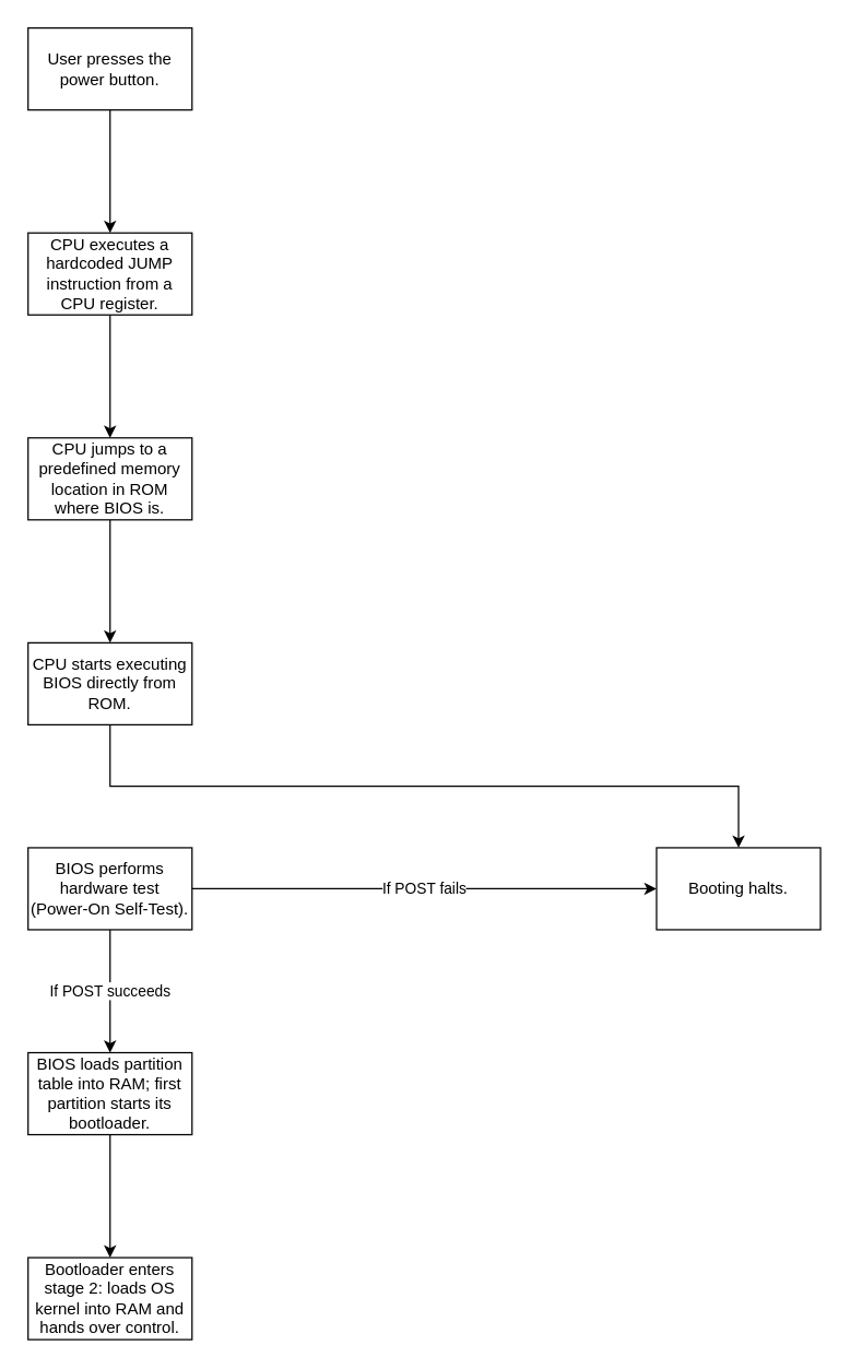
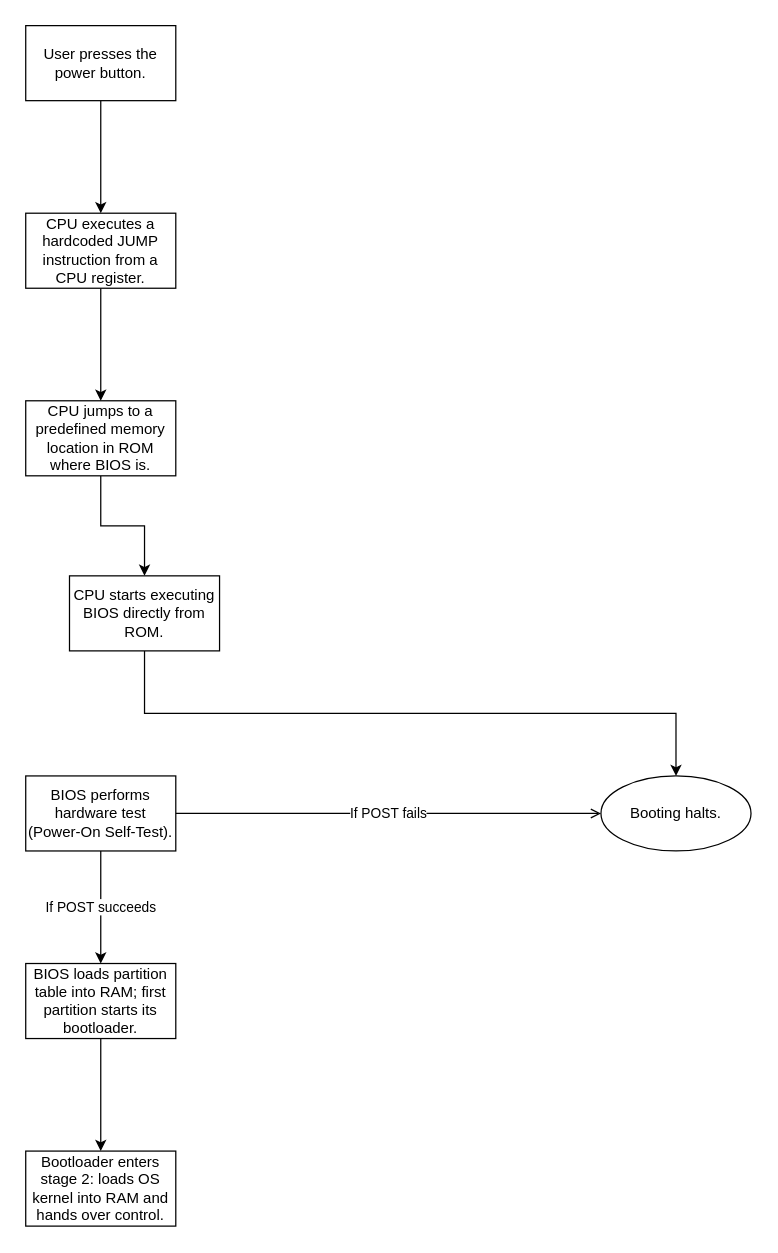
  <mxCell id="0" />
  <mxCell id="1" parent="0" />
  <mxCell id="2" style="edgeStyle=orthogonalEdgeStyle;rounded=0;orthogonalLoop=1;jettySize=auto;html=1;exitX=0.5;exitY=1;exitDx=0;exitDy=0;entryX=0.5;entryY=0;entryDx=0;entryDy=0;" edge="1" parent="1" source="3" target="12"><mxGeometry relative="1" as="geometry" /></mxCell>
  <mxCell id="3" value="CPU jumps to a predefined memory location in ROM where BIOS is." style="rounded=0;whiteSpace=wrap;html=1;" vertex="1" parent="1"><mxGeometry x="20" y="320" width="120" height="60" as="geometry" /></mxCell>
- <mxCell id="4" value="Booting halts." style="rounded=0;whiteSpace=wrap;html=1;" vertex="1" parent="1"><mxGeometry x="480" y="620" width="120" height="60" as="geometry" /></mxCell>
+ <mxCell id="4" value="Booting halts." style="ellipse;whiteSpace=wrap;html=1;" vertex="1" parent="1"><mxGeometry x="480" y="620" width="120" height="60" as="geometry" /></mxCell>
  <mxCell id="5" style="edgeStyle=orthogonalEdgeStyle;rounded=0;orthogonalLoop=1;jettySize=auto;html=1;exitX=0.5;exitY=1;exitDx=0;exitDy=0;entryX=0.5;entryY=0;entryDx=0;entryDy=0;" edge="1" parent="1" source="6" target="10"><mxGeometry relative="1" as="geometry" /></mxCell>
  <mxCell id="6" value="User presses the power button." style="rounded=0;whiteSpace=wrap;html=1;" vertex="1" parent="1"><mxGeometry x="20" y="20" width="120" height="60" as="geometry" /></mxCell>
  <mxCell id="7" style="edgeStyle=orthogonalEdgeStyle;rounded=0;orthogonalLoop=1;jettySize=auto;html=1;exitX=0.5;exitY=1;exitDx=0;exitDy=0;entryX=0.5;entryY=0;entryDx=0;entryDy=0;" edge="1" parent="1" source="8" target="16"><mxGeometry relative="1" as="geometry" /></mxCell>
  <mxCell id="8" value="BIOS loads partition table into RAM; first partition starts its bootloader." style="rounded=0;whiteSpace=wrap;html=1;" vertex="1" parent="1"><mxGeometry x="20" y="770" width="120" height="60" as="geometry" /></mxCell>
  <mxCell id="9" style="edgeStyle=orthogonalEdgeStyle;rounded=0;orthogonalLoop=1;jettySize=auto;html=1;exitX=0.5;exitY=1;exitDx=0;exitDy=0;entryX=0.5;entryY=0;entryDx=0;entryDy=0;" edge="1" parent="1" source="10" target="3"><mxGeometry relative="1" as="geometry" /></mxCell>
  <mxCell id="10" value="CPU executes a hardcoded JUMP instruction from a CPU register." style="rounded=0;whiteSpace=wrap;html=1;" vertex="1" parent="1"><mxGeometry x="20" y="170" width="120" height="60" as="geometry" /></mxCell>
  <mxCell id="11" style="edgeStyle=orthogonalEdgeStyle;rounded=0;orthogonalLoop=1;jettySize=auto;html=1;exitX=0.5;exitY=1;exitDx=0;exitDy=0;" edge="1" parent="1" source="12" target="4"><mxGeometry relative="1" as="geometry" /></mxCell>
- <mxCell id="12" value="CPU starts executing BIOS directly from ROM." style="rounded=0;whiteSpace=wrap;html=1;" vertex="1" parent="1"><mxGeometry x="20" y="470" width="120" height="60" as="geometry" /></mxCell>
- <mxCell id="13" value="If POST fails" style="edgeStyle=orthogonalEdgeStyle;rounded=0;orthogonalLoop=1;jettySize=auto;html=1;exitX=1;exitY=0.5;exitDx=0;exitDy=0;entryX=0;entryY=0.5;entryDx=0;entryDy=0;" edge="1" parent="1" source="15" target="4"><mxGeometry relative="1" as="geometry" /></mxCell>
+ <mxCell id="12" value="CPU starts executing BIOS directly from ROM." style="rounded=0;whiteSpace=wrap;html=1;" vertex="1" parent="1"><mxGeometry x="55" y="460" width="120" height="60" as="geometry" /></mxCell>
+ <mxCell id="13" value="If POST fails" style="edgeStyle=orthogonalEdgeStyle;rounded=0;orthogonalLoop=1;jettySize=auto;html=1;exitX=1;exitY=0.5;exitDx=0;exitDy=0;entryX=0;entryY=0.5;entryDx=0;entryDy=0;endArrow=open;" edge="1" parent="1" source="15" target="4"><mxGeometry relative="1" as="geometry" /></mxCell>
  <mxCell id="14" value="If POST succeeds" style="edgeStyle=orthogonalEdgeStyle;rounded=0;orthogonalLoop=1;jettySize=auto;html=1;exitX=0.5;exitY=1;exitDx=0;exitDy=0;entryX=0.5;entryY=0;entryDx=0;entryDy=0;" edge="1" parent="1" source="15" target="8"><mxGeometry relative="1" as="geometry" /></mxCell>
  <mxCell id="15" value="BIOS performs hardware test (Power-On Self-Test)." style="rounded=0;whiteSpace=wrap;html=1;" vertex="1" parent="1"><mxGeometry x="20" y="620" width="120" height="60" as="geometry" /></mxCell>
  <mxCell id="16" value="Bootloader enters stage 2: loads OS kernel into RAM and hands over control." style="rounded=0;whiteSpace=wrap;html=1;" vertex="1" parent="1"><mxGeometry x="20" y="920" width="120" height="60" as="geometry" /></mxCell>
